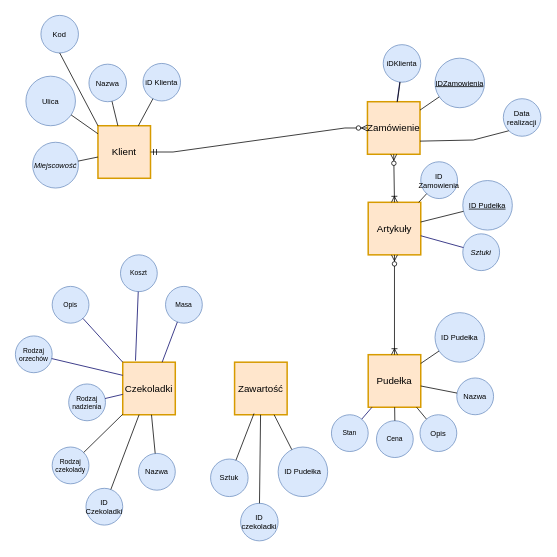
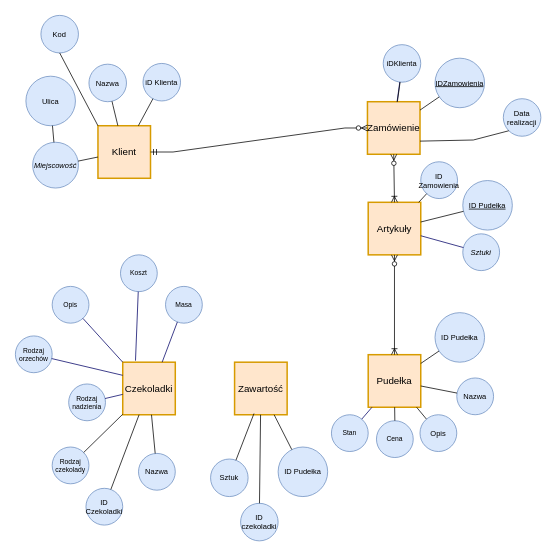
  <mxCell id="0" />
  <mxCell id="1" parent="0" />
  <mxCell id="2" value="Klient" style="strokeWidth=2;whiteSpace=wrap;html=1;align=center;fontSize=13;fontFamily=Helvetica;fontColor=#000000;strokeColor=#d79b00;fillColor=#ffe6cc;" vertex="1" parent="1"><mxGeometry x="130" y="167" width="70" height="70" as="geometry" /></mxCell>
  <mxCell id="3" value="Nazwa" style="ellipse;whiteSpace=wrap;html=1;aspect=fixed;fontSize=10;fillColor=#dae8fc;strokeColor=#6c8ebf;" vertex="1" parent="1"><mxGeometry x="118" y="85" width="50" height="50" as="geometry" /></mxCell>
  <mxCell id="4" value="Ulica" style="ellipse;whiteSpace=wrap;html=1;aspect=fixed;fontSize=10;fillColor=#dae8fc;strokeColor=#6c8ebf;" vertex="1" parent="1"><mxGeometry x="34" y="101" width="66" height="66" as="geometry" /></mxCell>
  <mxCell id="5" value="&lt;i&gt;Miejscowość&lt;/i&gt;" style="ellipse;whiteSpace=wrap;html=1;aspect=fixed;fontSize=10;fillColor=#dae8fc;strokeColor=#6c8ebf;" vertex="1" parent="1"><mxGeometry x="43" y="189" width="61" height="61" as="geometry" /></mxCell>
  <mxCell id="6" value="Zamówienie" style="strokeWidth=2;whiteSpace=wrap;html=1;align=center;fontSize=13;fontFamily=Helvetica;fontColor=#000000;strokeColor=#d79b00;fillColor=#ffe6cc;" vertex="1" parent="1"><mxGeometry x="489" y="135" width="70" height="70" as="geometry" /></mxCell>
  <mxCell id="7" value="iDKlienta" style="ellipse;whiteSpace=wrap;html=1;aspect=fixed;fontSize=10;fillColor=#dae8fc;strokeColor=#6c8ebf;" vertex="1" parent="1"><mxGeometry x="510" y="59" width="50" height="50" as="geometry" /></mxCell>
  <mxCell id="8" value="" style="edgeStyle=none;rounded=0;html=1;startArrow=none;startFill=0;endArrow=none;endFill=0;jettySize=auto;orthogonalLoop=1;strokeColor=#000066;fontSize=13;" edge="1" parent="1" source="7" target="6"><mxGeometry relative="1" as="geometry" /></mxCell>
  <mxCell id="9" value="&lt;u&gt;IDZamowienia&lt;/u&gt;" style="ellipse;whiteSpace=wrap;html=1;aspect=fixed;fontSize=10;fillColor=#dae8fc;strokeColor=#6c8ebf;" vertex="1" parent="1"><mxGeometry x="579" y="77" width="66" height="66" as="geometry" /></mxCell>
  <mxCell id="10" value="Artykuły" style="strokeWidth=2;whiteSpace=wrap;html=1;align=center;fontSize=13;fontFamily=Helvetica;fontColor=#000000;strokeColor=#d79b00;fillColor=#ffe6cc;" vertex="1" parent="1"><mxGeometry x="490" y="269" width="70" height="70" as="geometry" /></mxCell>
  <mxCell id="11" value="Pudełka" style="strokeWidth=2;whiteSpace=wrap;html=1;align=center;fontSize=13;fontFamily=Helvetica;fontColor=#000000;strokeColor=#d79b00;fillColor=#ffe6cc;" vertex="1" parent="1"><mxGeometry x="490" y="472" width="70" height="70" as="geometry" /></mxCell>
  <mxCell id="12" value="Zawartość" style="strokeWidth=2;whiteSpace=wrap;html=1;align=center;fontSize=13;fontFamily=Helvetica;fontColor=#000000;strokeColor=#d79b00;fillColor=#ffe6cc;" vertex="1" parent="1"><mxGeometry x="312" y="482" width="70" height="70" as="geometry" /></mxCell>
  <mxCell id="13" value="ID Pudełka" style="ellipse;whiteSpace=wrap;html=1;aspect=fixed;fontSize=10;fillColor=#dae8fc;strokeColor=#6c8ebf;" vertex="1" parent="1"><mxGeometry x="370" y="595" width="66" height="66" as="geometry" /></mxCell>
  <mxCell id="14" value="ID czekoladki" style="ellipse;whiteSpace=wrap;html=1;aspect=fixed;fontSize=10;fillColor=#dae8fc;strokeColor=#6c8ebf;" vertex="1" parent="1"><mxGeometry x="320" y="670" width="50" height="50" as="geometry" /></mxCell>
  <mxCell id="15" value="&lt;u&gt;ID Pudełka&lt;/u&gt;" style="ellipse;whiteSpace=wrap;html=1;aspect=fixed;fontSize=10;fillColor=#dae8fc;strokeColor=#6c8ebf;" vertex="1" parent="1"><mxGeometry x="616" y="240" width="66" height="66" as="geometry" /></mxCell>
  <mxCell id="16" value="ID Zamowienia" style="ellipse;whiteSpace=wrap;html=1;aspect=fixed;fontSize=10;fillColor=#dae8fc;strokeColor=#6c8ebf;" vertex="1" parent="1"><mxGeometry x="560" y="215" width="49" height="49" as="geometry" /></mxCell>
  <mxCell id="17" style="rounded=0;html=1;endArrow=none;endFill=0;jettySize=auto;orthogonalLoop=1;fontSize=12;" edge="1" parent="1" source="10" target="16"><mxGeometry relative="1" as="geometry" /></mxCell>
  <mxCell id="18" style="rounded=0;html=1;endArrow=none;endFill=0;jettySize=auto;orthogonalLoop=1;fontSize=12;" edge="1" parent="1" source="9" target="6"><mxGeometry relative="1" as="geometry" /></mxCell>
  <mxCell id="19" style="rounded=0;html=1;endArrow=none;endFill=0;jettySize=auto;orthogonalLoop=1;fontSize=12;" edge="1" parent="1" target="6"><mxGeometry relative="1" as="geometry"><mxPoint x="532.462" y="108.871" as="sourcePoint" /></mxGeometry></mxCell>
  <mxCell id="20" style="edgeStyle=none;rounded=0;html=1;endArrow=none;endFill=0;jettySize=auto;orthogonalLoop=1;fontSize=12;" edge="1" parent="1" source="10" target="15"><mxGeometry relative="1" as="geometry" /></mxCell>
  <mxCell id="21" style="edgeStyle=none;rounded=0;html=1;endArrow=none;endFill=0;jettySize=auto;orthogonalLoop=1;fontSize=12;" edge="1" parent="1" source="13" target="12"><mxGeometry relative="1" as="geometry" /></mxCell>
  <mxCell id="22" style="edgeStyle=none;rounded=0;html=1;endArrow=none;endFill=0;jettySize=auto;orthogonalLoop=1;fontSize=12;" edge="1" parent="1" source="14" target="12"><mxGeometry relative="1" as="geometry" /></mxCell>
- <mxCell id="23" style="edgeStyle=none;rounded=0;html=1;endArrow=none;endFill=0;jettySize=auto;orthogonalLoop=1;fontSize=12;" edge="1" parent="1" source="4" target="2"><mxGeometry relative="1" as="geometry" /></mxCell>
+ <mxCell id="23" style="edgeStyle=none;rounded=0;html=1;endArrow=none;endFill=0;jettySize=auto;orthogonalLoop=1;fontSize=12;" edge="1" parent="1" source="4" target="5"><mxGeometry relative="1" as="geometry" /></mxCell>
  <mxCell id="24" style="edgeStyle=none;rounded=0;html=1;endArrow=none;endFill=0;jettySize=auto;orthogonalLoop=1;fontSize=12;" edge="1" parent="1" source="3" target="2"><mxGeometry relative="1" as="geometry"><Array as="points"><mxPoint x="150" y="140" /></Array></mxGeometry></mxCell>
  <mxCell id="25" style="edgeStyle=none;rounded=0;html=1;endArrow=none;endFill=0;jettySize=auto;orthogonalLoop=1;fontSize=12;" edge="1" parent="1" source="5" target="2"><mxGeometry relative="1" as="geometry"><mxPoint x="110" y="250" as="sourcePoint" /></mxGeometry></mxCell>
  <mxCell id="26" value="ID Pudełka" style="ellipse;whiteSpace=wrap;html=1;aspect=fixed;fontSize=10;fillColor=#dae8fc;strokeColor=#6c8ebf;" vertex="1" parent="1"><mxGeometry x="579" y="416" width="66" height="66" as="geometry" /></mxCell>
  <mxCell id="27" value="Nazwa" style="ellipse;whiteSpace=wrap;html=1;aspect=fixed;fontSize=10;fillColor=#dae8fc;strokeColor=#6c8ebf;" vertex="1" parent="1"><mxGeometry x="608" y="503" width="49" height="49" as="geometry" /></mxCell>
  <mxCell id="28" value="Opis" style="ellipse;whiteSpace=wrap;html=1;aspect=fixed;fontSize=10;fillColor=#dae8fc;strokeColor=#6c8ebf;" vertex="1" parent="1"><mxGeometry x="559" y="552" width="49" height="49" as="geometry" /></mxCell>
  <mxCell id="29" value="Cena" style="ellipse;whiteSpace=wrap;html=1;aspect=fixed;fontSize=9;fillColor=#dae8fc;strokeColor=#6c8ebf;" vertex="1" parent="1"><mxGeometry x="501" y="560" width="49" height="49" as="geometry" /></mxCell>
  <mxCell id="30" style="rounded=0;html=1;startArrow=none;startFill=0;endArrow=none;endFill=0;jettySize=auto;orthogonalLoop=1;fontSize=10;" edge="1" parent="1" source="26" target="11"><mxGeometry relative="1" as="geometry" /></mxCell>
  <mxCell id="31" style="edgeStyle=none;rounded=0;html=1;startArrow=none;startFill=0;endArrow=none;endFill=0;jettySize=auto;orthogonalLoop=1;fontSize=10;" edge="1" parent="1" source="27" target="11"><mxGeometry relative="1" as="geometry" /></mxCell>
  <mxCell id="32" style="edgeStyle=none;rounded=0;html=1;startArrow=none;startFill=0;endArrow=none;endFill=0;jettySize=auto;orthogonalLoop=1;fontSize=10;" edge="1" parent="1" source="28" target="11"><mxGeometry relative="1" as="geometry" /></mxCell>
  <mxCell id="33" style="edgeStyle=none;rounded=0;html=1;startArrow=none;startFill=0;endArrow=none;endFill=0;jettySize=auto;orthogonalLoop=1;fontSize=10;" edge="1" parent="1" source="29" target="11"><mxGeometry relative="1" as="geometry" /></mxCell>
  <mxCell id="34" value="iD Klienta" style="ellipse;whiteSpace=wrap;html=1;aspect=fixed;fontSize=10;fillColor=#dae8fc;strokeColor=#6c8ebf;" vertex="1" parent="1"><mxGeometry x="190" y="84" width="50" height="50" as="geometry" /></mxCell>
  <mxCell id="35" style="rounded=0;html=1;startArrow=none;startFill=0;endArrow=none;endFill=0;jettySize=auto;orthogonalLoop=1;fontSize=10;" edge="1" parent="1" source="34" target="2"><mxGeometry relative="1" as="geometry" /></mxCell>
  <mxCell id="36" value="Stan" style="ellipse;whiteSpace=wrap;html=1;aspect=fixed;fontSize=9;fillColor=#dae8fc;strokeColor=#6c8ebf;" vertex="1" parent="1"><mxGeometry x="441" y="552" width="49" height="49" as="geometry" /></mxCell>
  <mxCell id="37" style="rounded=0;html=1;startArrow=none;startFill=0;endArrow=none;endFill=0;jettySize=auto;orthogonalLoop=1;strokeColor=#000066;fontSize=13;" edge="1" parent="1" source="36" target="11"><mxGeometry relative="1" as="geometry" /></mxCell>
  <mxCell id="38" value="&lt;i&gt;Sztuki&lt;/i&gt;" style="ellipse;whiteSpace=wrap;html=1;aspect=fixed;fontSize=10;fillColor=#dae8fc;strokeColor=#6c8ebf;" vertex="1" parent="1"><mxGeometry x="616" y="311" width="49" height="49" as="geometry" /></mxCell>
  <mxCell id="39" style="rounded=0;html=1;startArrow=none;startFill=0;endArrow=none;endFill=0;jettySize=auto;orthogonalLoop=1;strokeColor=#000066;fontSize=13;" edge="1" parent="1" source="38" target="10"><mxGeometry relative="1" as="geometry" /></mxCell>
  <mxCell id="40" value="Kod" style="ellipse;whiteSpace=wrap;html=1;aspect=fixed;fontSize=10;fillColor=#dae8fc;strokeColor=#6c8ebf;" vertex="1" parent="1"><mxGeometry x="54" y="20" width="50" height="50" as="geometry" /></mxCell>
  <mxCell id="41" style="edgeStyle=none;rounded=0;html=1;endArrow=none;endFill=0;jettySize=auto;orthogonalLoop=1;fontSize=12;exitX=0.5;exitY=1;exitDx=0;exitDy=0;entryX=0;entryY=0;entryDx=0;entryDy=0;" edge="1" parent="1" source="40" target="2"><mxGeometry relative="1" as="geometry"><mxPoint x="159" y="144" as="sourcePoint" /><mxPoint x="161" y="160" as="targetPoint" /><Array as="points"><mxPoint x="100" y="110" /></Array></mxGeometry></mxCell>
  <mxCell id="42" value="Data realizacji" style="ellipse;whiteSpace=wrap;html=1;aspect=fixed;fontSize=10;fillColor=#dae8fc;strokeColor=#6c8ebf;" vertex="1" parent="1"><mxGeometry x="670" y="131" width="50" height="50" as="geometry" /></mxCell>
  <mxCell id="43" style="rounded=0;html=1;endArrow=none;endFill=0;jettySize=auto;orthogonalLoop=1;fontSize=12;entryX=0;entryY=1;entryDx=0;entryDy=0;exitX=1;exitY=0.75;exitDx=0;exitDy=0;" edge="1" parent="1" source="6" target="42"><mxGeometry relative="1" as="geometry"><mxPoint x="704.462" y="169.871" as="sourcePoint" /><mxPoint x="701" y="194" as="targetPoint" /><Array as="points"><mxPoint x="630" y="186" /></Array></mxGeometry></mxCell>
  <mxCell id="44" value="Sztuk" style="ellipse;whiteSpace=wrap;html=1;aspect=fixed;fontSize=10;fillColor=#dae8fc;strokeColor=#6c8ebf;" vertex="1" parent="1"><mxGeometry x="280" y="611" width="50" height="50" as="geometry" /></mxCell>
  <mxCell id="45" style="edgeStyle=none;rounded=0;html=1;endArrow=none;endFill=0;jettySize=auto;orthogonalLoop=1;fontSize=12;entryX=0.369;entryY=0.977;entryDx=0;entryDy=0;entryPerimeter=0;" edge="1" parent="1" source="44" target="12"><mxGeometry relative="1" as="geometry"><mxPoint x="136" y="645" as="targetPoint" /></mxGeometry></mxCell>
  <mxCell id="46" value="Czekoladki" style="strokeWidth=2;whiteSpace=wrap;html=1;align=center;fontSize=13;fontFamily=Helvetica;fontColor=#000000;strokeColor=#d79b00;fillColor=#ffe6cc;" vertex="1" parent="1"><mxGeometry x="163" y="482" width="70" height="70" as="geometry" /></mxCell>
  <mxCell id="47" value="Nazwa" style="ellipse;whiteSpace=wrap;html=1;aspect=fixed;fontSize=10;fillColor=#dae8fc;strokeColor=#6c8ebf;" vertex="1" parent="1"><mxGeometry x="184" y="603.5" width="49" height="49" as="geometry" /></mxCell>
  <mxCell id="48" value="ID Czekoladki" style="ellipse;whiteSpace=wrap;html=1;aspect=fixed;fontSize=10;fillColor=#dae8fc;strokeColor=#6c8ebf;" vertex="1" parent="1"><mxGeometry x="114" y="650" width="49" height="49" as="geometry" /></mxCell>
  <mxCell id="49" value="Rodzaj czekolady" style="ellipse;whiteSpace=wrap;html=1;aspect=fixed;fontSize=9;fillColor=#dae8fc;strokeColor=#6c8ebf;" vertex="1" parent="1"><mxGeometry x="69" y="595" width="49" height="49" as="geometry" /></mxCell>
  <mxCell id="50" style="edgeStyle=none;rounded=0;html=1;startArrow=none;startFill=0;endArrow=none;endFill=0;jettySize=auto;orthogonalLoop=1;fontSize=10;" edge="1" parent="1" source="47" target="46"><mxGeometry relative="1" as="geometry" /></mxCell>
  <mxCell id="51" style="edgeStyle=none;rounded=0;html=1;startArrow=none;startFill=0;endArrow=none;endFill=0;jettySize=auto;orthogonalLoop=1;fontSize=10;" edge="1" parent="1" source="48" target="46"><mxGeometry relative="1" as="geometry" /></mxCell>
  <mxCell id="52" style="edgeStyle=none;rounded=0;html=1;startArrow=none;startFill=0;endArrow=none;endFill=0;jettySize=auto;orthogonalLoop=1;fontSize=10;" edge="1" parent="1" source="49" target="46"><mxGeometry relative="1" as="geometry" /></mxCell>
  <mxCell id="53" value="Rodzaj nadzienia" style="ellipse;whiteSpace=wrap;html=1;aspect=fixed;fontSize=9;fillColor=#dae8fc;strokeColor=#6c8ebf;" vertex="1" parent="1"><mxGeometry x="91" y="511" width="49" height="49" as="geometry" /></mxCell>
  <mxCell id="54" style="rounded=0;html=1;startArrow=none;startFill=0;endArrow=none;endFill=0;jettySize=auto;orthogonalLoop=1;strokeColor=#000066;fontSize=13;" edge="1" parent="1" source="53" target="46"><mxGeometry relative="1" as="geometry" /></mxCell>
  <mxCell id="55" value="Opis" style="ellipse;whiteSpace=wrap;html=1;aspect=fixed;fontSize=9;fillColor=#dae8fc;strokeColor=#6c8ebf;" vertex="1" parent="1"><mxGeometry x="69" y="381" width="49" height="49" as="geometry" /></mxCell>
  <mxCell id="56" style="rounded=0;html=1;startArrow=none;startFill=0;endArrow=none;endFill=0;jettySize=auto;orthogonalLoop=1;strokeColor=#000066;fontSize=13;entryX=0;entryY=0;entryDx=0;entryDy=0;" edge="1" parent="1" source="55" target="46"><mxGeometry relative="1" as="geometry"><mxPoint x="251.5" y="482" as="targetPoint" /></mxGeometry></mxCell>
  <mxCell id="57" value="Rodzaj orzechów" style="ellipse;whiteSpace=wrap;html=1;aspect=fixed;fontSize=9;fillColor=#dae8fc;strokeColor=#6c8ebf;" vertex="1" parent="1"><mxGeometry x="20" y="447" width="49" height="49" as="geometry" /></mxCell>
  <mxCell id="58" style="rounded=0;html=1;startArrow=none;startFill=0;endArrow=none;endFill=0;jettySize=auto;orthogonalLoop=1;strokeColor=#000066;fontSize=13;entryX=0;entryY=0.25;entryDx=0;entryDy=0;" edge="1" parent="1" source="57" target="46"><mxGeometry relative="1" as="geometry"><mxPoint x="213" y="460.5" as="targetPoint" /></mxGeometry></mxCell>
  <mxCell id="59" value="Koszt" style="ellipse;whiteSpace=wrap;html=1;aspect=fixed;fontSize=9;fillColor=#dae8fc;strokeColor=#6c8ebf;" vertex="1" parent="1"><mxGeometry x="160" y="339" width="49" height="49" as="geometry" /></mxCell>
  <mxCell id="60" style="rounded=0;html=1;startArrow=none;startFill=0;endArrow=none;endFill=0;jettySize=auto;orthogonalLoop=1;strokeColor=#000066;fontSize=13;" edge="1" parent="1" source="59"><mxGeometry relative="1" as="geometry"><mxPoint x="180" y="480" as="targetPoint" /></mxGeometry></mxCell>
  <mxCell id="61" value="Masa" style="ellipse;whiteSpace=wrap;html=1;aspect=fixed;fontSize=9;fillColor=#dae8fc;strokeColor=#6c8ebf;" vertex="1" parent="1"><mxGeometry x="220" y="381" width="49" height="49" as="geometry" /></mxCell>
  <mxCell id="62" style="rounded=0;html=1;startArrow=none;startFill=0;endArrow=none;endFill=0;jettySize=auto;orthogonalLoop=1;strokeColor=#000066;fontSize=13;entryX=0.75;entryY=0;entryDx=0;entryDy=0;" edge="1" parent="1" source="61" target="46"><mxGeometry relative="1" as="geometry"><mxPoint x="210" y="470" as="targetPoint" /></mxGeometry></mxCell>
  <mxCell id="63" value="" style="edgeStyle=entityRelationEdgeStyle;fontSize=12;html=1;endArrow=ERzeroToMany;startArrow=ERmandOne;rounded=0;entryX=0;entryY=0.5;entryDx=0;entryDy=0;exitX=1;exitY=0.5;exitDx=0;exitDy=0;" edge="1" parent="1" source="2" target="6"><mxGeometry width="100" height="100" relative="1" as="geometry"><mxPoint x="297" y="250" as="sourcePoint" /><mxPoint x="397" y="150" as="targetPoint" /></mxGeometry></mxCell>
  <mxCell id="64" value="" style="fontSize=12;html=1;endArrow=ERoneToMany;startArrow=ERzeroToMany;rounded=0;exitX=0.5;exitY=1;exitDx=0;exitDy=0;entryX=0.5;entryY=0;entryDx=0;entryDy=0;" edge="1" parent="1" source="6" target="10"><mxGeometry width="100" height="100" relative="1" as="geometry"><mxPoint x="450" y="240" as="sourcePoint" /><mxPoint x="450" y="360" as="targetPoint" /></mxGeometry></mxCell>
  <mxCell id="65" value="" style="fontSize=12;html=1;endArrow=ERoneToMany;startArrow=ERzeroToMany;rounded=0;exitX=0.5;exitY=1;exitDx=0;exitDy=0;entryX=0.5;entryY=0;entryDx=0;entryDy=0;" edge="1" parent="1" source="10" target="11"><mxGeometry width="100" height="100" relative="1" as="geometry"><mxPoint x="523.5" y="366" as="sourcePoint" /><mxPoint x="524.5" y="430" as="targetPoint" /></mxGeometry></mxCell>
